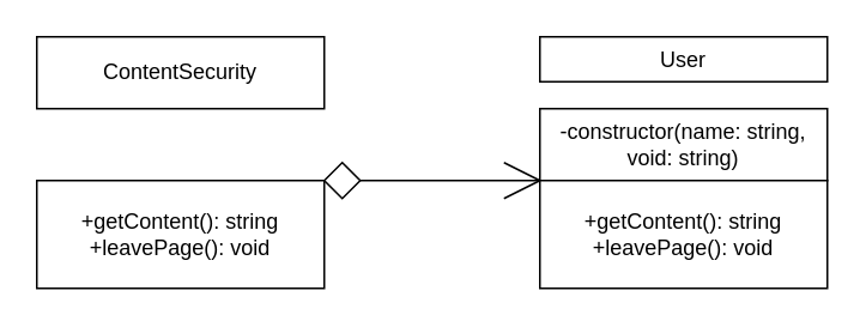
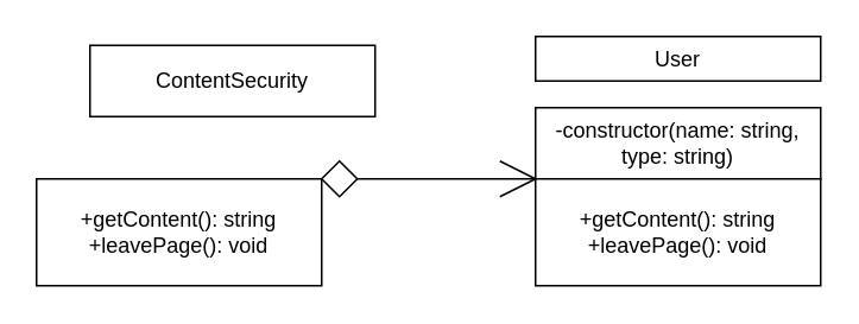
  <mxCell id="0" />
  <mxCell id="1" parent="0" />
- <mxCell id="2" value="ContentSecurity" style="rounded=0;whiteSpace=wrap;html=1;" parent="1" vertex="1"><mxGeometry x="20" y="20" width="160" height="40" as="geometry" /></mxCell>
+ <mxCell id="2" value="ContentSecurity" style="rounded=0;whiteSpace=wrap;html=1;" parent="1" vertex="1"><mxGeometry x="50" y="25" width="160" height="40" as="geometry" /></mxCell>
  <mxCell id="3" value="User" style="rounded=0;whiteSpace=wrap;html=1;" parent="1" vertex="1"><mxGeometry x="300" y="20" width="160" height="25" as="geometry" /></mxCell>
- <mxCell id="4" value="-constructor(name: string, void: string)" style="rounded=0;whiteSpace=wrap;html=1;" parent="1" vertex="1"><mxGeometry x="300" y="60" width="160" height="40" as="geometry" /></mxCell>
+ <mxCell id="4" value="-constructor(name: string, type: string)" style="rounded=0;whiteSpace=wrap;html=1;" parent="1" vertex="1"><mxGeometry x="300" y="60" width="160" height="40" as="geometry" /></mxCell>
  <mxCell id="5" value="+getContent(): string&lt;br&gt;+leavePage(): void" style="rounded=0;whiteSpace=wrap;html=1;" parent="1" vertex="1"><mxGeometry x="20" y="100" width="160" height="60" as="geometry" /></mxCell>
  <mxCell id="6" value="" style="rhombus;whiteSpace=wrap;html=1;" parent="1" vertex="1"><mxGeometry x="180" y="90" width="20" height="20" as="geometry" /></mxCell>
  <mxCell id="7" value="+getContent(): string&lt;br&gt;+leavePage(): void" style="rounded=0;whiteSpace=wrap;html=1;" vertex="1" parent="1"><mxGeometry x="300" y="100" width="160" height="60" as="geometry" /></mxCell>
  <mxCell id="8" value="" style="endArrow=none;html=1;entryX=0;entryY=0;entryDx=0;entryDy=0;" edge="1" parent="1" target="7"><mxGeometry width="50" height="50" relative="1" as="geometry"><mxPoint x="200" y="100" as="sourcePoint" /><mxPoint x="250" y="50" as="targetPoint" /></mxGeometry></mxCell>
  <mxCell id="9" value="" style="endArrow=none;html=1;" edge="1" parent="1"><mxGeometry width="50" height="50" relative="1" as="geometry"><mxPoint x="280" y="110" as="sourcePoint" /><mxPoint x="300" y="100" as="targetPoint" /></mxGeometry></mxCell>
  <mxCell id="10" value="" style="endArrow=none;html=1;entryX=0;entryY=0;entryDx=0;entryDy=0;" edge="1" parent="1" target="7"><mxGeometry width="50" height="50" relative="1" as="geometry"><mxPoint x="280" y="90" as="sourcePoint" /><mxPoint x="310" y="110" as="targetPoint" /></mxGeometry></mxCell>
